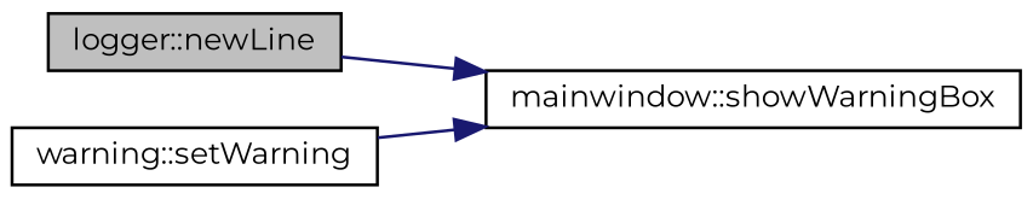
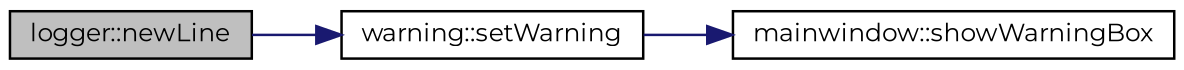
  digraph {
    fontname=Montserrat
    rankdir=LR
    node [color=black fillcolor=white fontname=Montserrat fontsize=10 shape=record style=filled]
    edge [color=midnightblue fontname=Montserrat fontsize=10 labelfontname=Helvetica labelfontsize=10 style=solid]
    n1 [fillcolor=grey75 fontcolor=black height=0.2 label="logger::newLine" width=0.4]
    n2 [height=0.2 label="mainwindow::showWarningBox" width=0.4]
    n3 [height=0.2 label="warning::setWarning" width=0.4]
-   n1 -> n2
+   n1 -> n3
    n3 -> n2
  }
